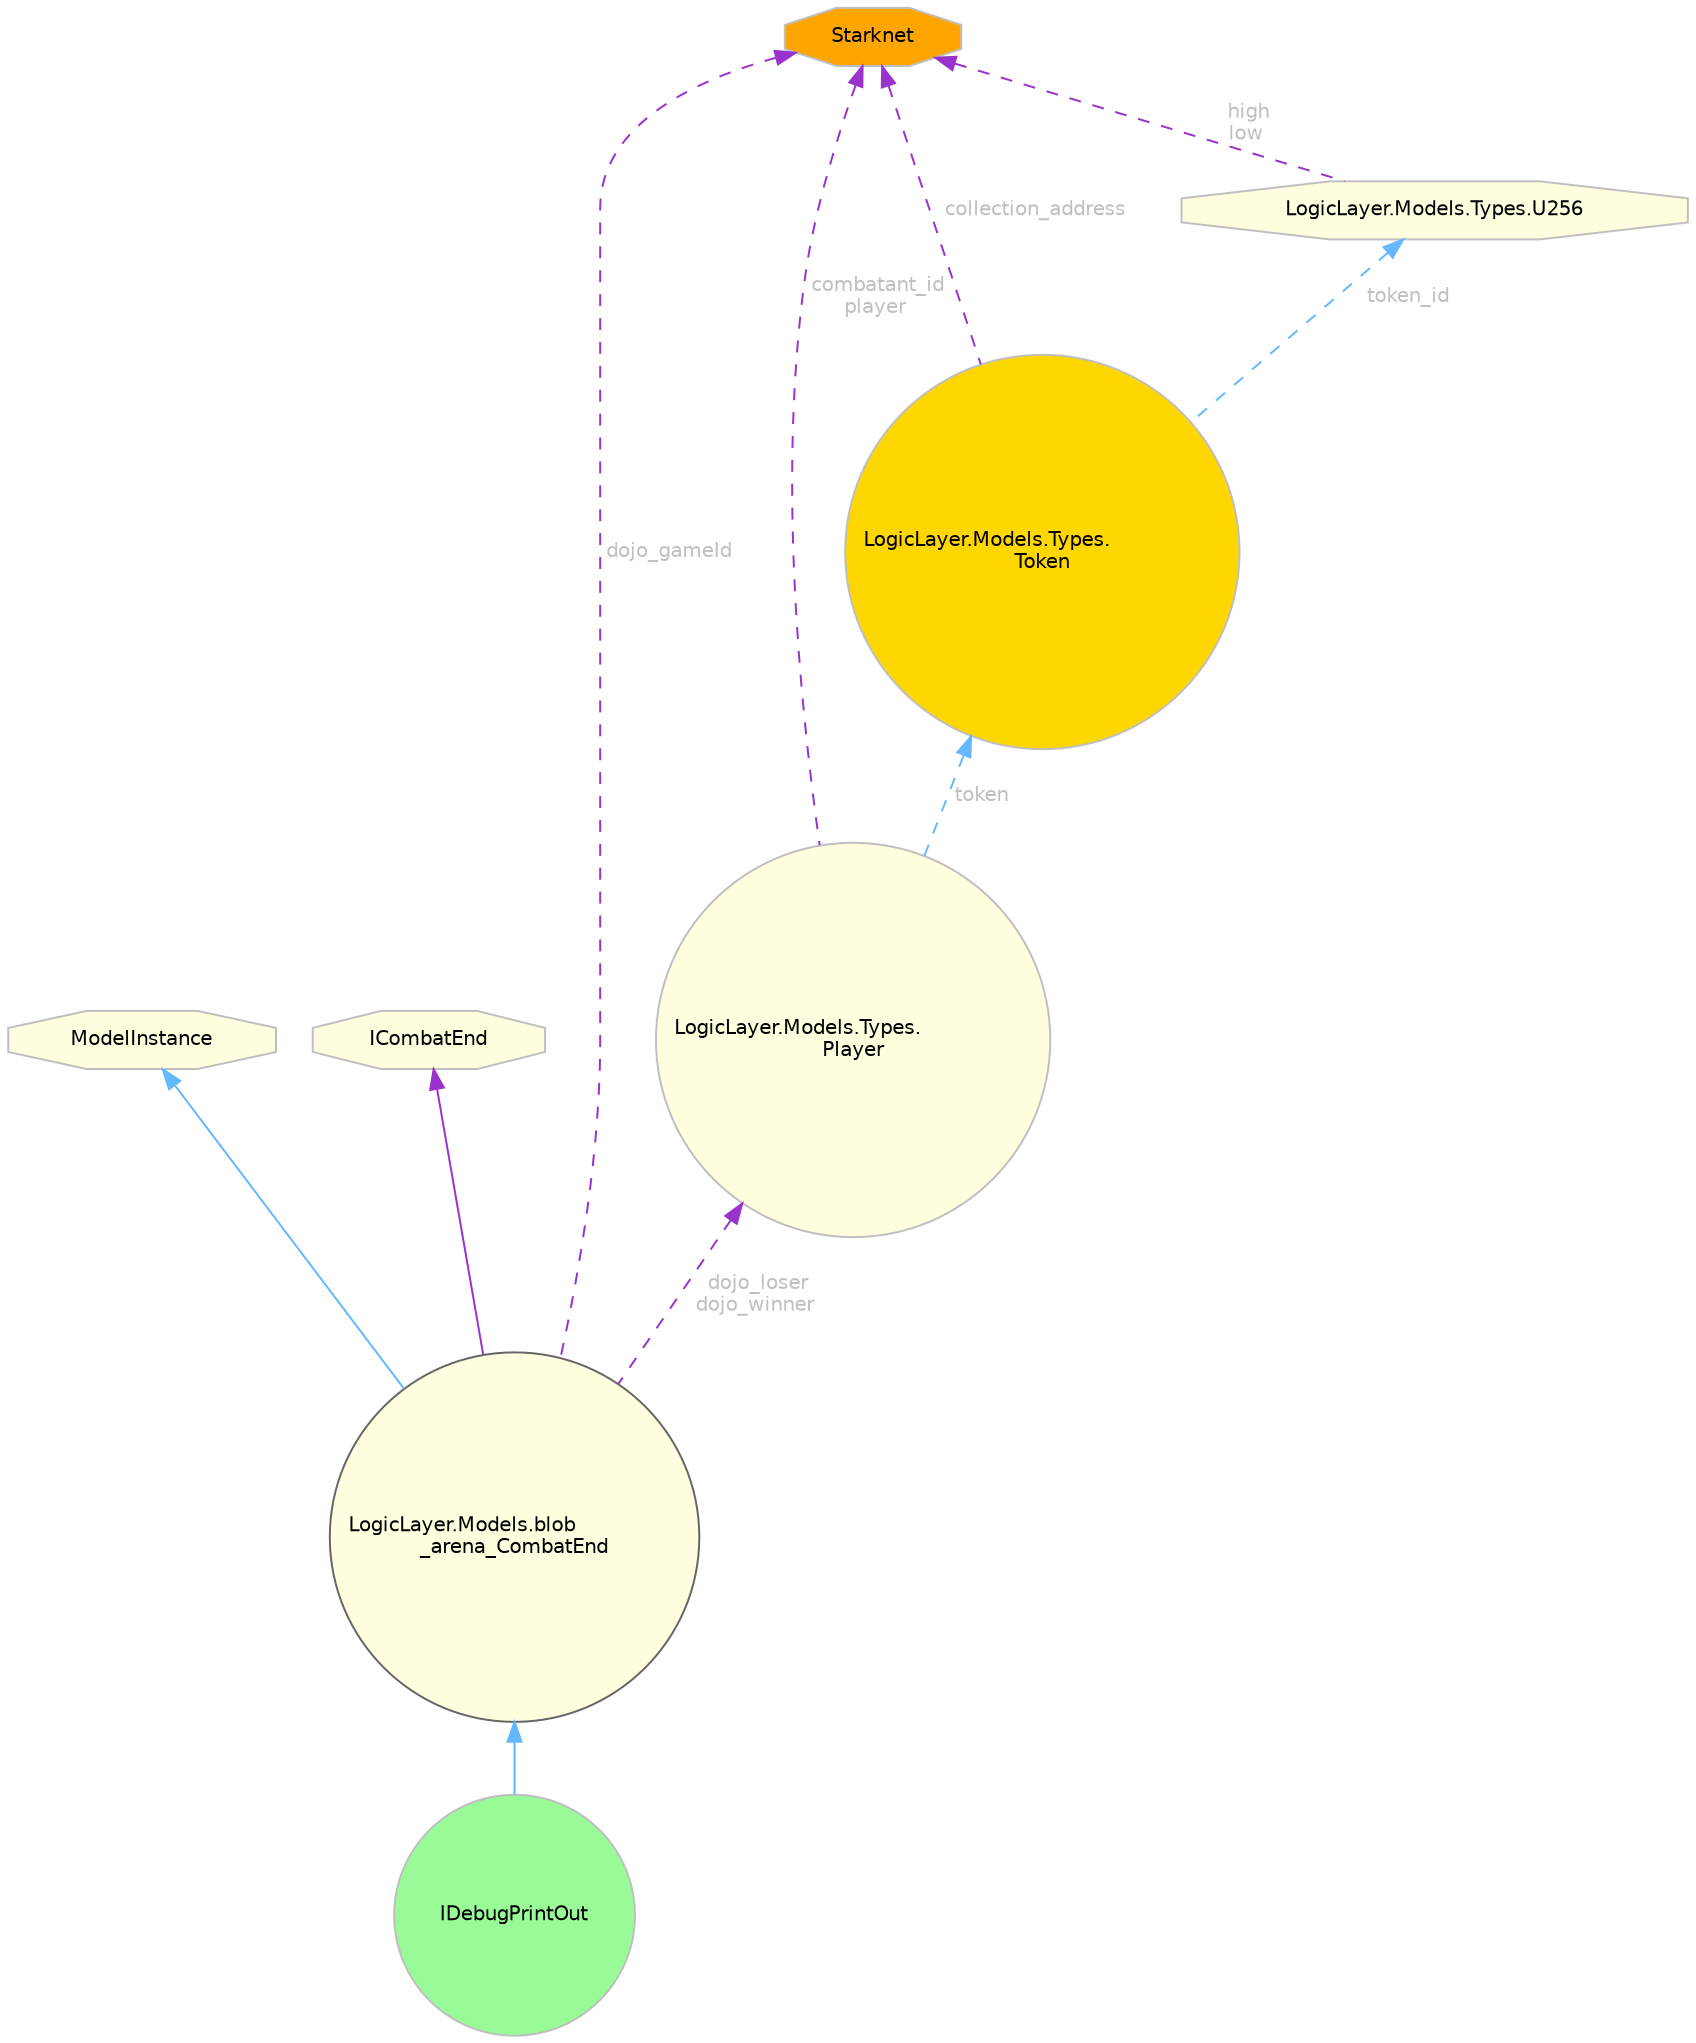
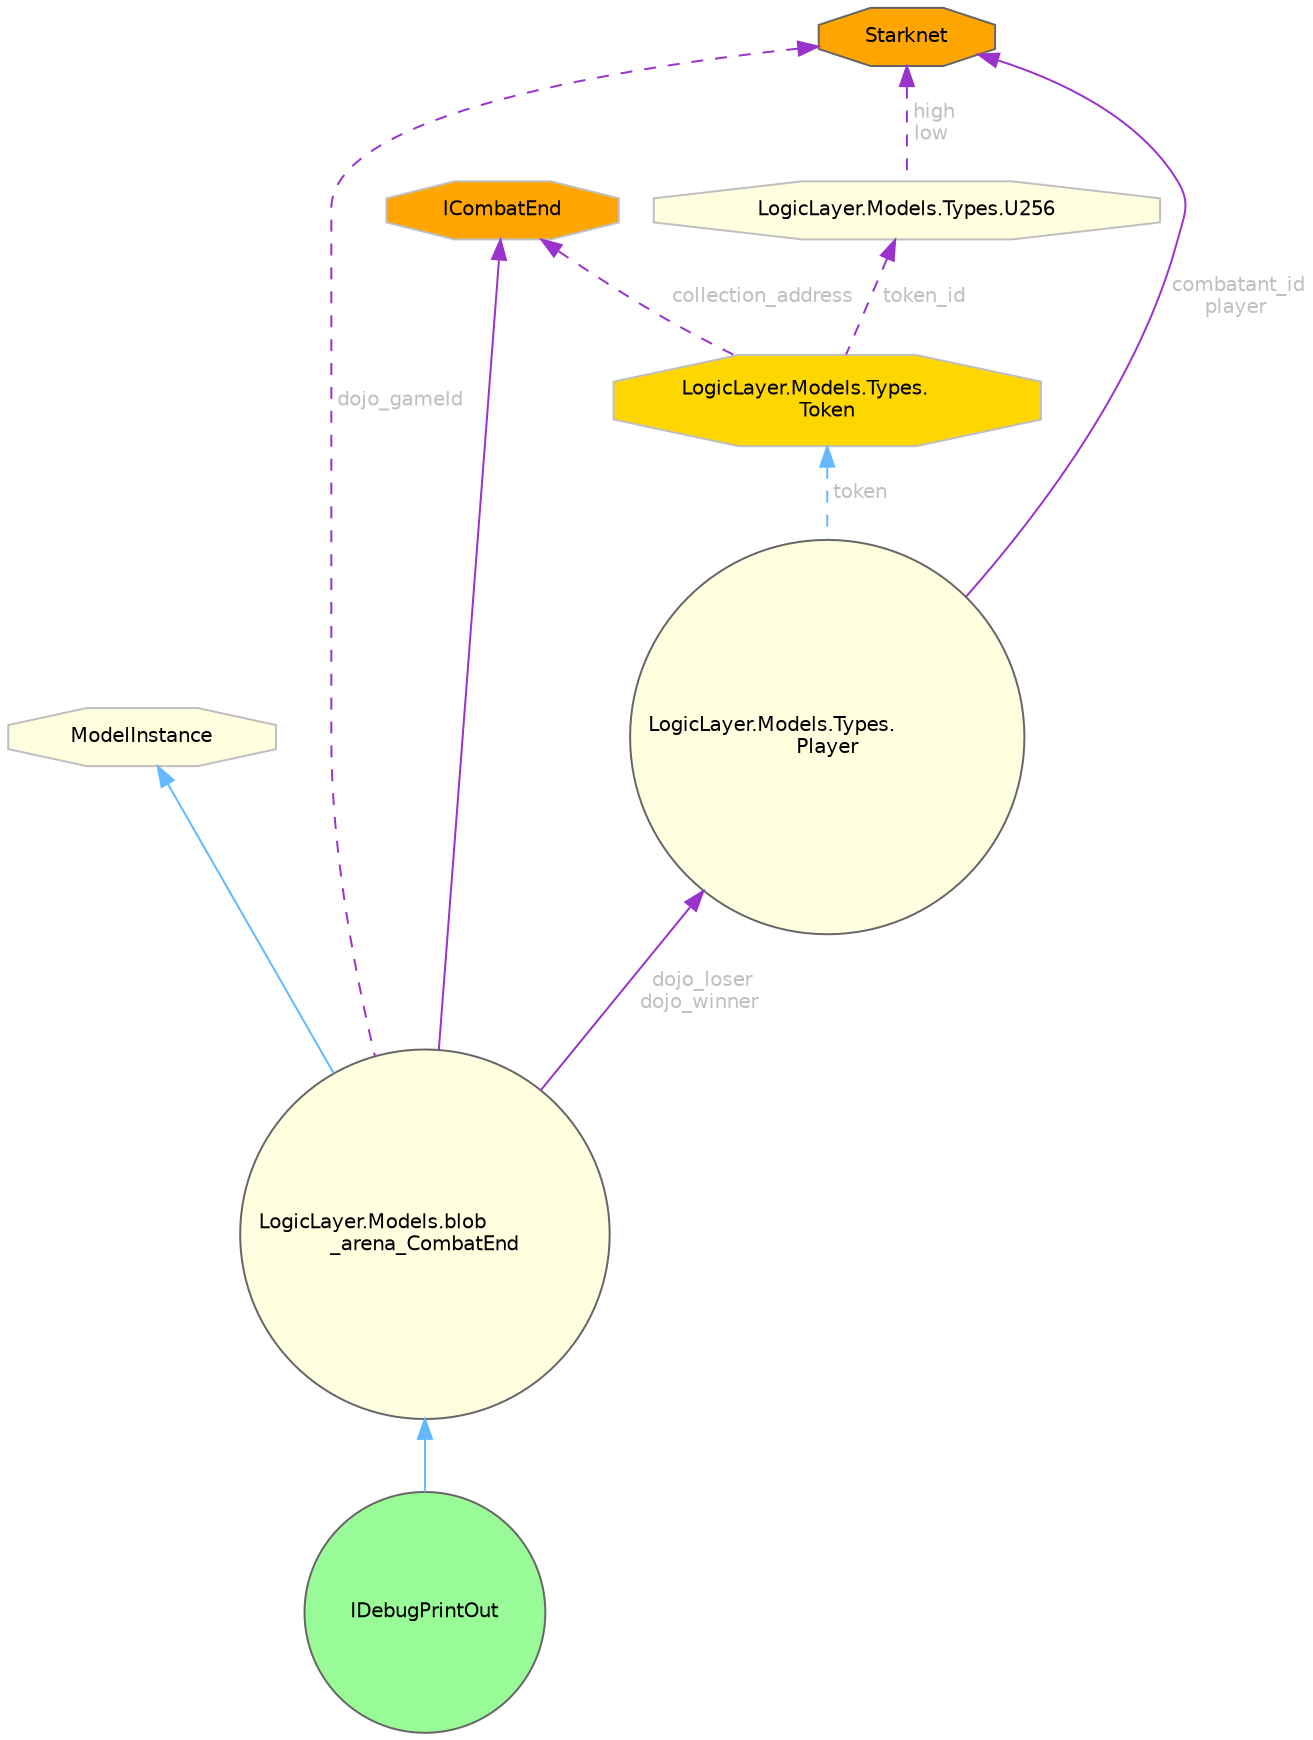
  digraph {
    node [color=grey75 fillcolor=lightyellow fontname=Helvetica fontsize=10 shape=circle style=filled]
    edge [color=darkorchid3 dir=back fontname=Helvetica fontsize=10 labelfontname=Helvetica labelfontsize=10 style=dashed fontcolor=grey]
    n1 [color=gray40 fontcolor=black height=0.2 label="LogicLayer.Models.blob\l_arena_CombatEnd" width=0.4]
-   n2 [fillcolor=palegreen height=0.2 label=IDebugPrintOut width=0.4]
+   n2 [color=gray40 fillcolor=palegreen height=0.2 label=IDebugPrintOut width=0.4]
    n3 [height=0.2 label=ModelInstance shape=octagon width=0.4]
-   n4 [height=0.2 label=ICombatEnd shape=octagon width=0.4]
-   n5 [fillcolor=orange height=0.2 label=Starknet shape=octagon width=0.4]
-   n6 [height=0.2 label="LogicLayer.Models.Types.\lPlayer" width=0.4]
-   n7 [fillcolor=gold height=0.2 label="LogicLayer.Models.Types.\lToken" width=0.4]
+   n4 [fillcolor=orange height=0.2 label=ICombatEnd shape=octagon width=0.4]
+   n5 [color=gray40 fillcolor=orange height=0.2 label=Starknet shape=octagon width=0.4]
+   n6 [color=gray40 height=0.2 label="LogicLayer.Models.Types.\lPlayer" width=0.4]
+   n7 [fillcolor=gold height=0.2 label="LogicLayer.Models.Types.\lToken" shape=octagon width=0.4]
    n8 [height=0.2 label="LogicLayer.Models.Types.U256" shape=octagon width=0.4]
    n1 -> n2 [color=steelblue1 style=solid fontcolor=""]
    n3 -> n1 [color=steelblue1 style=solid fontcolor=""]
    n4 -> n1 [style=solid fontcolor=""]
    n5 -> n1 [label=" dojo_gameId"]
-   n5 -> n6 [label=" combatant_id\nplayer"]
-   n5 -> n7 [label=" collection_address"]
+   n5 -> n6 [label=" combatant_id\nplayer" style=solid]
+   n4 -> n7 [label=" collection_address"]
    n5 -> n8 [label=" high\nlow"]
-   n6 -> n1 [label=" dojo_loser\ndojo_winner"]
+   n6 -> n1 [label=" dojo_loser\ndojo_winner" style=solid]
    n7 -> n6 [color=steelblue1 label=" token"]
-   n8 -> n7 [color=steelblue1 label=" token_id"]
+   n8 -> n7 [label=" token_id"]
  }
